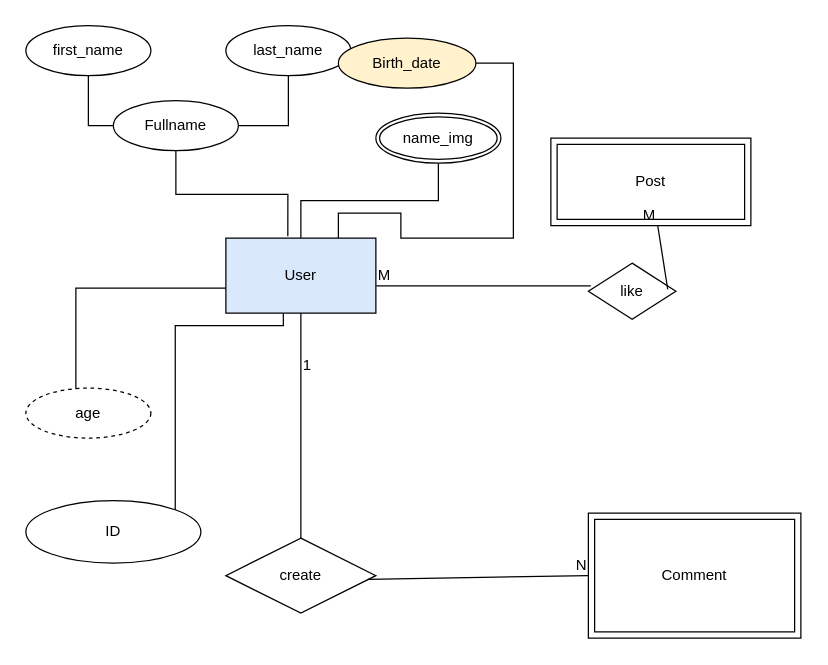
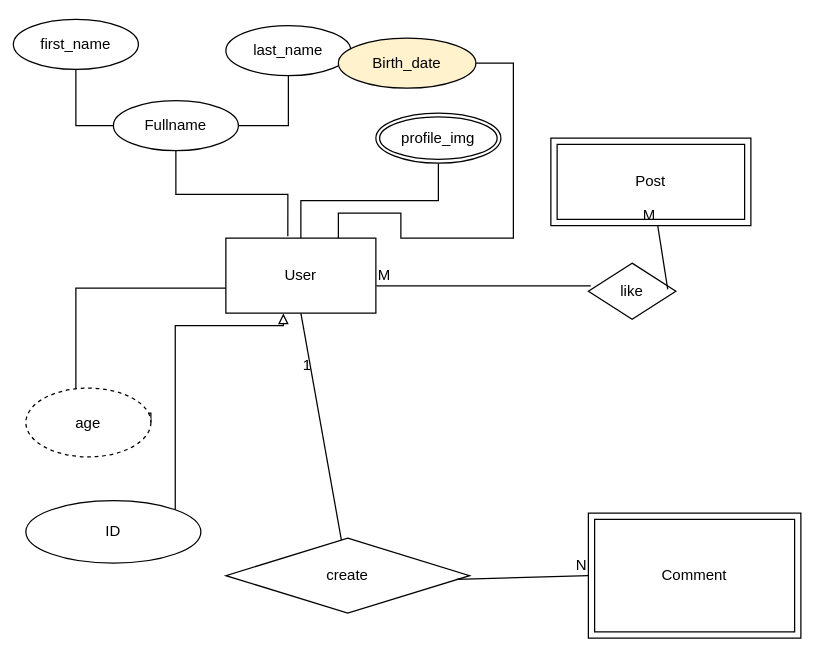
  <mxCell id="0" />
  <mxCell id="1" parent="0" />
  <mxCell id="2" style="edgeStyle=orthogonalEdgeStyle;rounded=0;orthogonalLoop=1;jettySize=auto;html=1;entryX=0.5;entryY=1;entryDx=0;entryDy=0;endArrow=none;endFill=0;" edge="1" parent="1" source="3" target="12"><mxGeometry relative="1" as="geometry" /></mxCell>
- <mxCell id="3" value="User" style="rounded=0;whiteSpace=wrap;html=1;fillColor=#dae8fc;" vertex="1" parent="1"><mxGeometry x="180" y="190" width="120" height="60" as="geometry" /></mxCell>
+ <mxCell id="3" value="User" style="rounded=0;whiteSpace=wrap;html=1;" vertex="1" parent="1"><mxGeometry x="180" y="190" width="120" height="60" as="geometry" /></mxCell>
  <mxCell id="4" value="Comment&lt;br&gt;" style="shape=ext;margin=3;double=1;whiteSpace=wrap;html=1;align=center;" vertex="1" parent="1"><mxGeometry x="470" y="410" width="170" height="100" as="geometry" /></mxCell>
  <mxCell id="5" value="Post" style="shape=ext;margin=3;double=1;whiteSpace=wrap;html=1;align=center;" vertex="1" parent="1"><mxGeometry x="440" y="110" width="160" height="70" as="geometry" /></mxCell>
  <mxCell id="6" style="edgeStyle=orthogonalEdgeStyle;rounded=0;orthogonalLoop=1;jettySize=auto;html=1;exitX=1;exitY=0.5;exitDx=0;exitDy=0;entryX=0.5;entryY=1;entryDx=0;entryDy=0;endArrow=none;endFill=0;" edge="1" parent="1" source="7" target="9"><mxGeometry relative="1" as="geometry" /></mxCell>
  <mxCell id="7" value="Fullname" style="ellipse;whiteSpace=wrap;html=1;align=center;" vertex="1" parent="1"><mxGeometry x="90" y="80" width="100" height="40" as="geometry" /></mxCell>
  <mxCell id="8" style="edgeStyle=orthogonalEdgeStyle;rounded=0;orthogonalLoop=1;jettySize=auto;html=1;entryX=0.413;entryY=-0.026;entryDx=0;entryDy=0;entryPerimeter=0;endArrow=none;endFill=0;" edge="1" parent="1" source="7" target="3"><mxGeometry relative="1" as="geometry" /></mxCell>
  <mxCell id="9" value="last_name" style="ellipse;whiteSpace=wrap;html=1;align=center;" vertex="1" parent="1"><mxGeometry x="180" y="20" width="100" height="40" as="geometry" /></mxCell>
  <mxCell id="10" style="edgeStyle=orthogonalEdgeStyle;rounded=0;orthogonalLoop=1;jettySize=auto;html=1;exitX=0.5;exitY=1;exitDx=0;exitDy=0;entryX=0;entryY=0.5;entryDx=0;entryDy=0;endArrow=none;endFill=0;" edge="1" parent="1" source="11" target="7"><mxGeometry relative="1" as="geometry" /></mxCell>
- <mxCell id="11" value="first_name" style="ellipse;whiteSpace=wrap;html=1;align=center;" vertex="1" parent="1"><mxGeometry x="20" y="20" width="100" height="40" as="geometry" /></mxCell>
- <mxCell id="12" value="name_img" style="ellipse;shape=doubleEllipse;margin=3;whiteSpace=wrap;html=1;align=center;" vertex="1" parent="1"><mxGeometry x="300" y="90" width="100" height="40" as="geometry" /></mxCell>
+ <mxCell id="11" value="first_name" style="ellipse;whiteSpace=wrap;html=1;align=center;" vertex="1" parent="1"><mxGeometry x="10" y="15" width="100" height="40" as="geometry" /></mxCell>
+ <mxCell id="12" value="profile_img" style="ellipse;shape=doubleEllipse;margin=3;whiteSpace=wrap;html=1;align=center;" vertex="1" parent="1"><mxGeometry x="300" y="90" width="100" height="40" as="geometry" /></mxCell>
  <mxCell id="13" style="edgeStyle=orthogonalEdgeStyle;rounded=0;orthogonalLoop=1;jettySize=auto;html=1;exitX=1;exitY=0.5;exitDx=0;exitDy=0;endArrow=none;endFill=0;" edge="1" parent="1" source="14" target="3"><mxGeometry relative="1" as="geometry"><Array as="points"><mxPoint x="60" y="330" /><mxPoint x="60" y="230" /></Array></mxGeometry></mxCell>
- <mxCell id="14" value="age" style="ellipse;whiteSpace=wrap;html=1;align=center;dashed=1;" vertex="1" parent="1"><mxGeometry x="20" y="310" width="100" height="40" as="geometry" /></mxCell>
+ <mxCell id="14" value="age" style="ellipse;whiteSpace=wrap;html=1;align=center;dashed=1;" vertex="1" parent="1"><mxGeometry x="20" y="310" width="100" height="55" as="geometry" /></mxCell>
  <mxCell id="15" style="edgeStyle=orthogonalEdgeStyle;rounded=0;orthogonalLoop=1;jettySize=auto;html=1;exitX=0;exitY=0.5;exitDx=0;exitDy=0;endArrow=none;endFill=0;" edge="1" parent="1" source="16" target="3"><mxGeometry relative="1" as="geometry"><Array as="points"><mxPoint x="410" y="50" /><mxPoint x="410" y="190" /><mxPoint x="320" y="190" /><mxPoint x="320" y="170" /><mxPoint x="270" y="170" /></Array></mxGeometry></mxCell>
  <mxCell id="16" value="Birth_date" style="ellipse;whiteSpace=wrap;html=1;align=center;fillColor=#fff2cc;" vertex="1" parent="1"><mxGeometry x="270" y="30" width="110" height="40" as="geometry" /></mxCell>
  <mxCell id="17" value="ID" style="ellipse;whiteSpace=wrap;html=1;align=center;" vertex="1" parent="1"><mxGeometry x="20" y="400" width="140" height="50" as="geometry" /></mxCell>
- <mxCell id="18" style="edgeStyle=orthogonalEdgeStyle;rounded=0;orthogonalLoop=1;jettySize=auto;html=1;exitX=1;exitY=0;exitDx=0;exitDy=0;entryX=0.383;entryY=1.005;entryDx=0;entryDy=0;entryPerimeter=0;endArrow=none;endFill=0;" edge="1" parent="1" source="17" target="3"><mxGeometry relative="1" as="geometry"><Array as="points"><mxPoint x="140" y="260" /></Array></mxGeometry></mxCell>
- <mxCell id="19" value="create" style="shape=rhombus;perimeter=rhombusPerimeter;whiteSpace=wrap;html=1;align=center;" vertex="1" parent="1"><mxGeometry x="180" y="430" width="120" height="60" as="geometry" /></mxCell>
+ <mxCell id="18" style="edgeStyle=orthogonalEdgeStyle;rounded=0;orthogonalLoop=1;jettySize=auto;html=1;exitX=1;exitY=0;exitDx=0;exitDy=0;entryX=0.383;entryY=1.005;entryDx=0;entryDy=0;entryPerimeter=0;endArrow=block;endFill=0;" edge="1" parent="1" source="17" target="3"><mxGeometry relative="1" as="geometry"><Array as="points"><mxPoint x="140" y="260" /></Array></mxGeometry></mxCell>
+ <mxCell id="19" value="create" style="shape=rhombus;perimeter=rhombusPerimeter;whiteSpace=wrap;html=1;align=center;" vertex="1" parent="1"><mxGeometry x="180" y="430" width="195" height="60" as="geometry" /></mxCell>
  <mxCell id="20" value="" style="endArrow=none;html=1;rounded=0;exitX=0.946;exitY=0.55;exitDx=0;exitDy=0;exitPerimeter=0;entryX=0;entryY=0.5;entryDx=0;entryDy=0;" edge="1" parent="1" source="19" target="4"><mxGeometry relative="1" as="geometry"><mxPoint x="310" y="440" as="sourcePoint" /><mxPoint x="450" y="420" as="targetPoint" /></mxGeometry></mxCell>
  <mxCell id="21" value="N" style="resizable=0;html=1;whiteSpace=wrap;align=right;verticalAlign=bottom;" connectable="0" vertex="1" parent="20"><mxGeometry x="1" relative="1" as="geometry" /></mxCell>
  <mxCell id="22" style="edgeStyle=orthogonalEdgeStyle;rounded=0;orthogonalLoop=1;jettySize=auto;html=1;exitX=0.5;exitY=1;exitDx=0;exitDy=0;" edge="1" parent="1" source="19" target="19"><mxGeometry relative="1" as="geometry" /></mxCell>
  <mxCell id="23" value="" style="endArrow=none;html=1;rounded=0;exitX=0.5;exitY=1;exitDx=0;exitDy=0;" edge="1" parent="1" source="3" target="19"><mxGeometry relative="1" as="geometry"><mxPoint x="240" y="310" as="sourcePoint" /><mxPoint x="400" y="310" as="targetPoint" /></mxGeometry></mxCell>
  <mxCell id="24" value="1" style="resizable=0;html=1;whiteSpace=wrap;align=left;verticalAlign=bottom;" connectable="0" vertex="1" parent="23"><mxGeometry x="-1" relative="1" as="geometry"><mxPoint y="50" as="offset" /></mxGeometry></mxCell>
  <mxCell id="25" value="like" style="shape=rhombus;perimeter=rhombusPerimeter;whiteSpace=wrap;html=1;align=center;" vertex="1" parent="1"><mxGeometry x="470" y="210" width="70" height="45" as="geometry" /></mxCell>
  <mxCell id="26" value="" style="endArrow=none;html=1;rounded=0;exitX=0.907;exitY=0.467;exitDx=0;exitDy=0;exitPerimeter=0;" edge="1" parent="1" source="25" target="5"><mxGeometry relative="1" as="geometry"><mxPoint x="440" y="240" as="sourcePoint" /><mxPoint x="555" y="224.66" as="targetPoint" /></mxGeometry></mxCell>
  <mxCell id="27" value="M" style="resizable=0;html=1;whiteSpace=wrap;align=right;verticalAlign=bottom;" connectable="0" vertex="1" parent="26"><mxGeometry x="1" relative="1" as="geometry" /></mxCell>
  <mxCell id="28" value="" style="endArrow=none;html=1;rounded=0;entryX=0.027;entryY=0.406;entryDx=0;entryDy=0;entryPerimeter=0;exitX=1.003;exitY=0.636;exitDx=0;exitDy=0;exitPerimeter=0;" edge="1" parent="1" source="3" target="25"><mxGeometry relative="1" as="geometry"><mxPoint x="310" y="230" as="sourcePoint" /><mxPoint x="340" y="230" as="targetPoint" /></mxGeometry></mxCell>
  <mxCell id="29" value="M" style="resizable=0;html=1;whiteSpace=wrap;align=left;verticalAlign=bottom;" connectable="0" vertex="1" parent="28"><mxGeometry x="-1" relative="1" as="geometry" /></mxCell>
